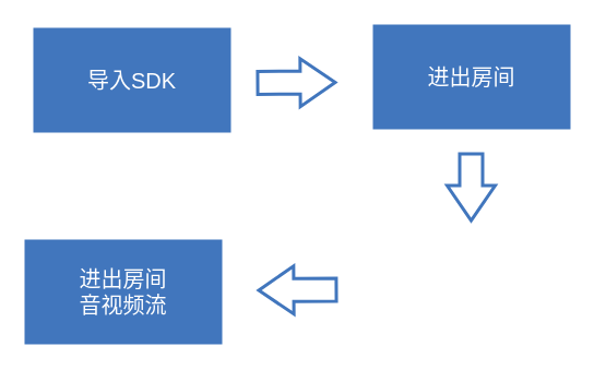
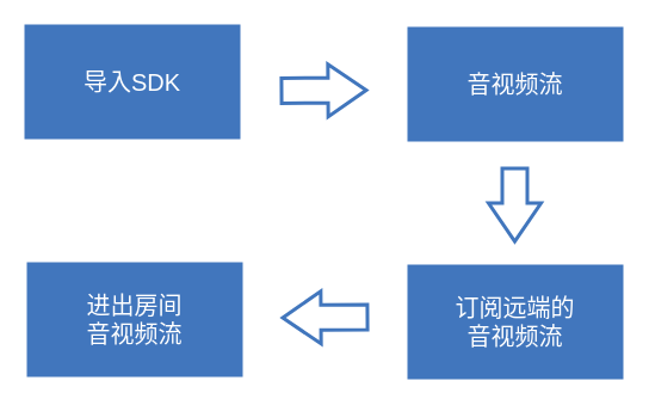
  <mxCell id="0" />
  <mxCell id="1" parent="0" />
- <mxCell id="2" value="&lt;font style=&quot;font-size: 20px;&quot; color=&quot;#ffffff&quot;&gt;导入SDK&lt;/font&gt;" style="rounded=0;whiteSpace=wrap;html=1;fillColor=#4176bd;strokeColor=none;" vertex="1" parent="1"><mxGeometry x="30" y="25" width="181" height="96" as="geometry" /></mxCell>
- <mxCell id="3" value="&lt;font style=&quot;font-size: 20px;&quot; color=&quot;#ffffff&quot;&gt;进出房间&lt;/font&gt;" style="rounded=0;whiteSpace=wrap;html=1;fillColor=#4176bd;strokeColor=none;" vertex="1" parent="1"><mxGeometry x="341" y="22" width="181" height="96" as="geometry" /></mxCell>
+ <mxCell id="2" value="&lt;font style=&quot;font-size: 20px;&quot; color=&quot;#ffffff&quot;&gt;导入SDK&lt;/font&gt;" style="rounded=0;whiteSpace=wrap;html=1;fillColor=#4176bd;strokeColor=none;" vertex="1" parent="1"><mxGeometry x="20" y="20" width="181" height="96" as="geometry" /></mxCell>
+ <mxCell id="3" value="&lt;font style=&quot;font-size: 20px;&quot; color=&quot;#ffffff&quot;&gt;音视频流&lt;/font&gt;" style="rounded=0;whiteSpace=wrap;html=1;fillColor=#4176bd;strokeColor=none;" vertex="1" parent="1"><mxGeometry x="341" y="22" width="181" height="96" as="geometry" /></mxCell>
  <mxCell id="4" value="&lt;font style=&quot;font-size: 20px;&quot; color=&quot;#ffffff&quot;&gt;进出房间&lt;/font&gt;&lt;div&gt;&lt;font style=&quot;font-size: 20px;&quot; color=&quot;#ffffff&quot;&gt;音视频流&lt;/font&gt;&lt;/div&gt;" style="rounded=0;whiteSpace=wrap;html=1;fillColor=#4176bd;strokeColor=none;" vertex="1" parent="1"><mxGeometry x="22" y="219" width="181" height="96" as="geometry" /></mxCell>
+ <mxCell id="5" value="&lt;font style=&quot;font-size: 20px;&quot; color=&quot;#ffffff&quot;&gt;订阅远端的&lt;/font&gt;&lt;div&gt;&lt;font style=&quot;font-size: 20px;&quot; color=&quot;#ffffff&quot;&gt;音视频流&lt;/font&gt;&lt;/div&gt;" style="rounded=0;whiteSpace=wrap;html=1;fillColor=#4176bd;strokeColor=none;" vertex="1" parent="1"><mxGeometry x="341" y="221" width="181" height="96" as="geometry" /></mxCell>
  <mxCell id="6" value="" style="shape=flexArrow;endArrow=classic;html=1;rounded=0;strokeColor=#4176bd;strokeWidth=3;width=19;endSize=9.67;" edge="1" parent="1"><mxGeometry width="50" height="50" relative="1" as="geometry"><mxPoint x="234" y="75.5" as="sourcePoint" /><mxPoint x="308" y="75" as="targetPoint" /></mxGeometry></mxCell>
  <mxCell id="7" value="" style="shape=flexArrow;endArrow=classic;html=1;rounded=0;strokeColor=#4176bd;strokeWidth=3;width=19;endSize=9.67;" edge="1" parent="1"><mxGeometry width="50" height="50" relative="1" as="geometry"><mxPoint x="309" y="265" as="sourcePoint" /><mxPoint x="235" y="265.5" as="targetPoint" /></mxGeometry></mxCell>
  <mxCell id="8" value="" style="shape=flexArrow;endArrow=classic;html=1;rounded=0;strokeColor=#4176bd;strokeWidth=3;width=19;endSize=9.67;" edge="1" parent="1"><mxGeometry width="50" height="50" relative="1" as="geometry"><mxPoint x="431" y="139" as="sourcePoint" /><mxPoint x="431" y="203" as="targetPoint" /></mxGeometry></mxCell>
